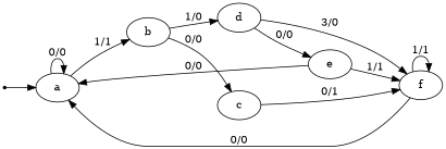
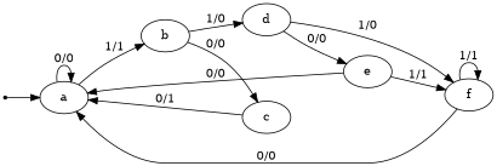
  digraph {
    rankdir=LR
    INIT [shape=point]
    n2 [label=a]
    n3 [label=b]
    n4 [label=c]
    n5 [label=d]
    n6 [label=e]
    n7 [label=f]
    INIT -> n2
    n2 -> n2 [label="0/0"]
    n2 -> n3 [label="1/1"]
    n3 -> n4 [label="0/0"]
    n3 -> n5 [label="1/0"]
-   n4 -> n7 [label="0/1"]
+   n4 -> n2 [label="0/1"]
    n5 -> n6 [label="0/0"]
-   n5 -> n7 [label="3/0"]
+   n5 -> n7 [label="1/0"]
    n6 -> n2 [label="0/0"]
    n6 -> n7 [label="1/1"]
    n7 -> n2 [label="0/0"]
    n7 -> n7 [label="1/1"]
  }
